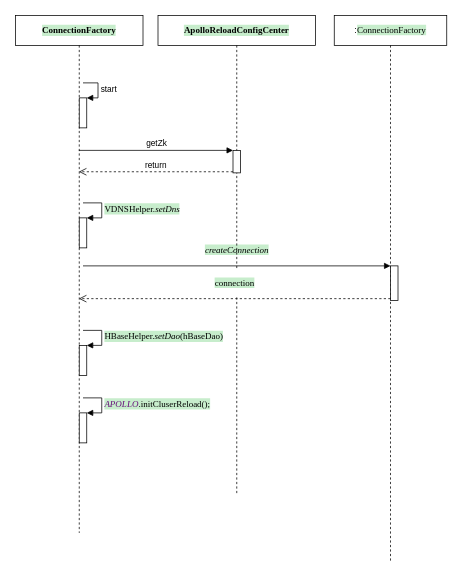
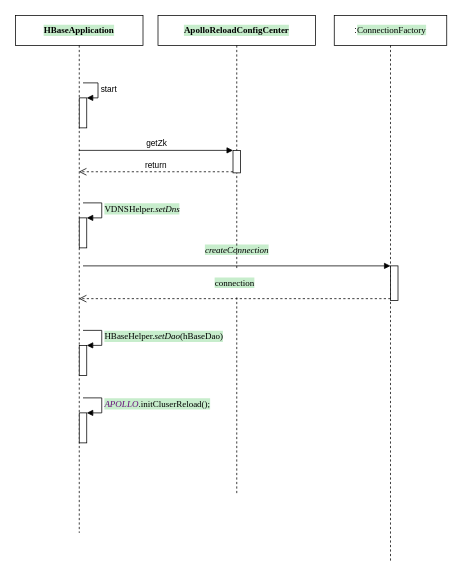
  <mxCell id="0" />
  <mxCell id="1" parent="0" />
- <mxCell id="2" value="&lt;pre style=&quot;font-size: 9pt ; font-weight: 700 ; background-color: rgb(199 , 237 , 204) ; font-family: &amp;#34;menlo&amp;#34;&quot;&gt;ConnectionFactory&lt;/pre&gt;" style="shape=umlLifeline;perimeter=lifelinePerimeter;whiteSpace=wrap;html=1;container=1;collapsible=0;recursiveResize=0;outlineConnect=0;" vertex="1" parent="1"><mxGeometry x="20" y="20" width="170" height="690" as="geometry" /></mxCell>
+ <mxCell id="2" value="&lt;pre style=&quot;font-size: 9pt ; font-weight: 700 ; background-color: rgb(199 , 237 , 204) ; font-family: &amp;#34;menlo&amp;#34;&quot;&gt;HBaseApplication&lt;/pre&gt;" style="shape=umlLifeline;perimeter=lifelinePerimeter;whiteSpace=wrap;html=1;container=1;collapsible=0;recursiveResize=0;outlineConnect=0;" vertex="1" parent="1"><mxGeometry x="20" y="20" width="170" height="690" as="geometry" /></mxCell>
  <mxCell id="3" value="start" style="edgeStyle=orthogonalEdgeStyle;html=1;align=left;spacingLeft=2;endArrow=block;rounded=0;entryX=1;entryY=0;" edge="1" target="9" parent="2"><mxGeometry relative="1" as="geometry"><mxPoint x="90" y="90" as="sourcePoint" /><Array as="points"><mxPoint x="110" y="90" /><mxPoint x="110" y="110" /></Array></mxGeometry></mxCell>
  <mxCell id="4" value="" style="html=1;points=[];perimeter=orthogonalPerimeter;" vertex="1" parent="2"><mxGeometry x="85" y="270" width="10" height="40" as="geometry" /></mxCell>
  <mxCell id="5" value="&lt;pre style=&quot;background-color: rgb(199 , 237 , 204) ; font-family: &amp;#34;menlo&amp;#34; ; font-size: 9pt&quot;&gt;VDNSHelper.&lt;span style=&quot;font-style: italic&quot;&gt;setDns&lt;/span&gt;&lt;/pre&gt;" style="edgeStyle=orthogonalEdgeStyle;html=1;align=left;spacingLeft=2;endArrow=block;rounded=0;entryX=1;entryY=0;" edge="1" target="4" parent="2"><mxGeometry relative="1" as="geometry"><mxPoint x="90" y="250" as="sourcePoint" /><Array as="points"><mxPoint x="115" y="250" /></Array></mxGeometry></mxCell>
  <mxCell id="6" value="&lt;pre style=&quot;background-color: rgb(199 , 237 , 204) ; font-family: &amp;#34;menlo&amp;#34; ; font-size: 9pt&quot;&gt;&lt;span style=&quot;font-style: italic&quot;&gt;createConnection&lt;/span&gt;&lt;/pre&gt;" style="html=1;verticalAlign=bottom;endArrow=block;entryX=0;entryY=0;" edge="1" target="17" parent="2"><mxGeometry relative="1" as="geometry"><mxPoint x="90" y="334" as="sourcePoint" /></mxGeometry></mxCell>
  <mxCell id="7" value="" style="html=1;points=[];perimeter=orthogonalPerimeter;" vertex="1" parent="2"><mxGeometry x="85" y="440" width="10" height="40" as="geometry" /></mxCell>
  <mxCell id="8" value="&lt;pre style=&quot;background-color: rgb(199 , 237 , 204) ; font-family: &amp;#34;menlo&amp;#34; ; font-size: 9pt&quot;&gt;HBaseHelper.&lt;span style=&quot;font-style: italic&quot;&gt;setDao&lt;/span&gt;(hBaseDao)&lt;/pre&gt;" style="edgeStyle=orthogonalEdgeStyle;html=1;align=left;spacingLeft=2;endArrow=block;rounded=0;entryX=1;entryY=0;" edge="1" target="7" parent="2"><mxGeometry relative="1" as="geometry"><mxPoint x="90" y="420" as="sourcePoint" /><Array as="points"><mxPoint x="115" y="420" /></Array></mxGeometry></mxCell>
  <mxCell id="9" value="" style="html=1;points=[];perimeter=orthogonalPerimeter;" vertex="1" parent="2"><mxGeometry x="85" y="110" width="10" height="40" as="geometry" /></mxCell>
  <mxCell id="10" value="" style="html=1;points=[];perimeter=orthogonalPerimeter;" vertex="1" parent="2"><mxGeometry x="85" y="530" width="10" height="40" as="geometry" /></mxCell>
  <mxCell id="11" value="&lt;pre style=&quot;background-color: rgb(199 , 237 , 204) ; font-family: &amp;#34;menlo&amp;#34; ; font-size: 9pt&quot;&gt;&lt;span style=&quot;color: #660e7a ; font-style: italic&quot;&gt;APOLLO&lt;/span&gt;.initCluserReload();&lt;/pre&gt;" style="edgeStyle=orthogonalEdgeStyle;html=1;align=left;spacingLeft=2;endArrow=block;rounded=0;entryX=1;entryY=0;" edge="1" target="10" parent="2"><mxGeometry relative="1" as="geometry"><mxPoint x="90" y="510" as="sourcePoint" /><Array as="points"><mxPoint x="115" y="510" /></Array></mxGeometry></mxCell>
  <mxCell id="12" value="&lt;pre style=&quot;font-size: 9pt ; font-weight: 700 ; background-color: rgb(199 , 237 , 204) ; font-family: &amp;#34;menlo&amp;#34;&quot;&gt;&lt;pre style=&quot;font-family: &amp;#34;menlo&amp;#34; ; font-size: 9pt&quot;&gt;ApolloReloadConfigCenter&lt;/pre&gt;&lt;/pre&gt;" style="shape=umlLifeline;perimeter=lifelinePerimeter;whiteSpace=wrap;html=1;container=1;collapsible=0;recursiveResize=0;outlineConnect=0;" vertex="1" parent="1"><mxGeometry x="210" y="20" width="210" height="640" as="geometry" /></mxCell>
  <mxCell id="13" value="" style="html=1;points=[];perimeter=orthogonalPerimeter;" vertex="1" parent="12"><mxGeometry x="100" y="180" width="10" height="30" as="geometry" /></mxCell>
  <mxCell id="14" value="getZk" style="html=1;verticalAlign=bottom;endArrow=block;entryX=0;entryY=0;" edge="1" target="13" parent="1" source="2"><mxGeometry relative="1" as="geometry"><mxPoint x="60" y="240" as="sourcePoint" /></mxGeometry></mxCell>
  <mxCell id="15" value="return" style="html=1;verticalAlign=bottom;endArrow=open;dashed=1;endSize=8;exitX=0;exitY=0.95;" edge="1" source="13" parent="1" target="2"><mxGeometry relative="1" as="geometry"><mxPoint x="110" y="280" as="targetPoint" /></mxGeometry></mxCell>
  <mxCell id="16" value=":&lt;span style=&quot;background-color: rgb(199 , 237 , 204) ; font-family: &amp;#34;menlo&amp;#34; ; font-size: 9pt&quot;&gt;ConnectionFactory&lt;/span&gt;" style="shape=umlLifeline;perimeter=lifelinePerimeter;whiteSpace=wrap;html=1;container=1;collapsible=0;recursiveResize=0;outlineConnect=0;" vertex="1" parent="1"><mxGeometry x="445" y="20" width="150" height="730" as="geometry" /></mxCell>
  <mxCell id="17" value="" style="html=1;points=[];perimeter=orthogonalPerimeter;" vertex="1" parent="1"><mxGeometry x="520" y="354" width="10" height="46" as="geometry" /></mxCell>
  <mxCell id="18" value="&lt;pre style=&quot;background-color: rgb(199 , 237 , 204) ; font-family: &amp;#34;menlo&amp;#34; ; font-size: 9pt&quot;&gt;connection&lt;/pre&gt;" style="html=1;verticalAlign=bottom;endArrow=open;dashed=1;endSize=8;exitX=0;exitY=0.95;" edge="1" source="17" parent="1" target="2"><mxGeometry relative="1" as="geometry"><mxPoint x="110" y="430" as="targetPoint" /></mxGeometry></mxCell>
